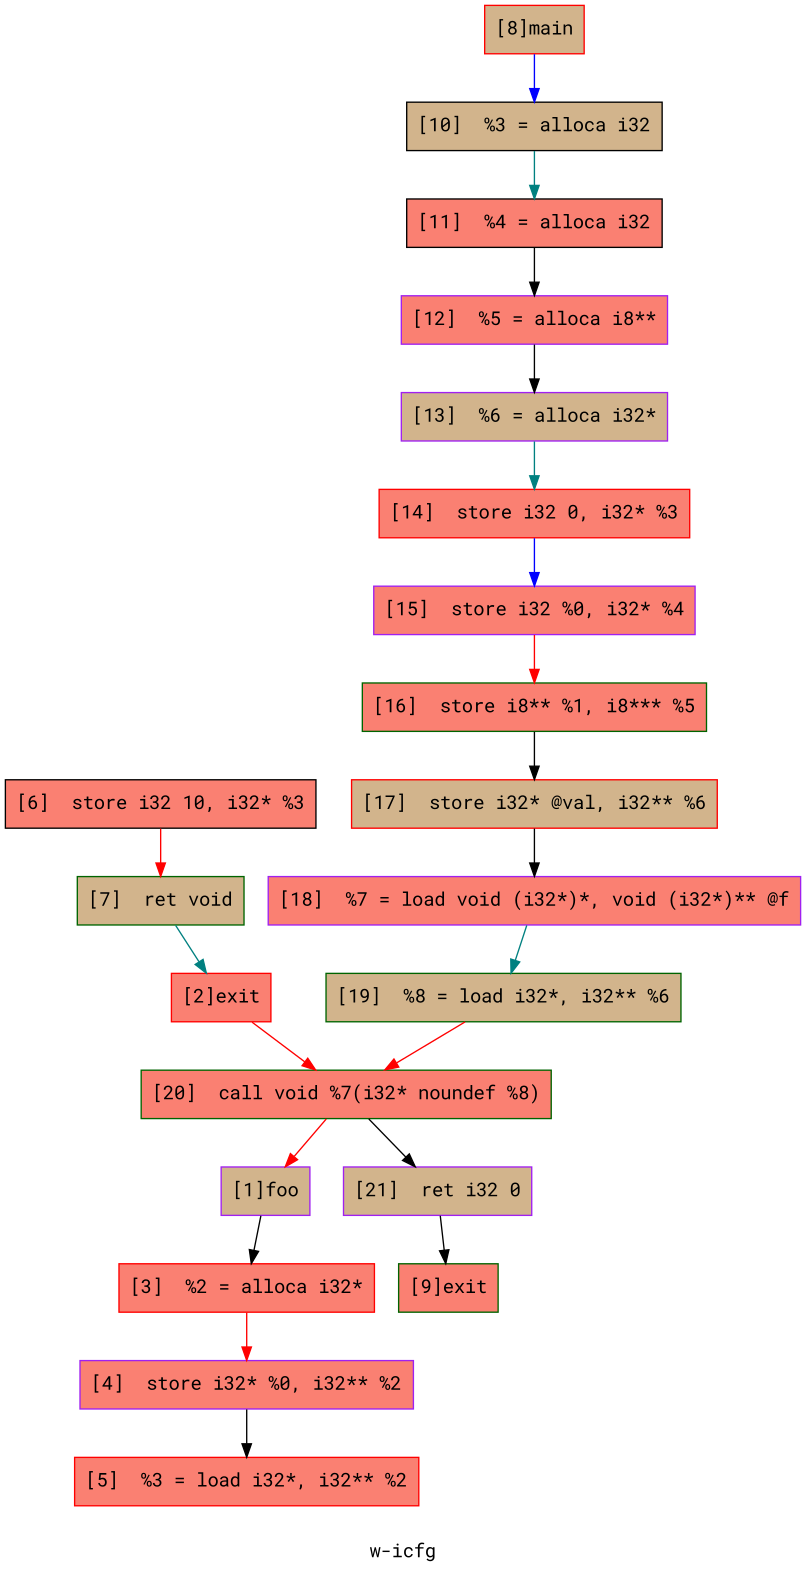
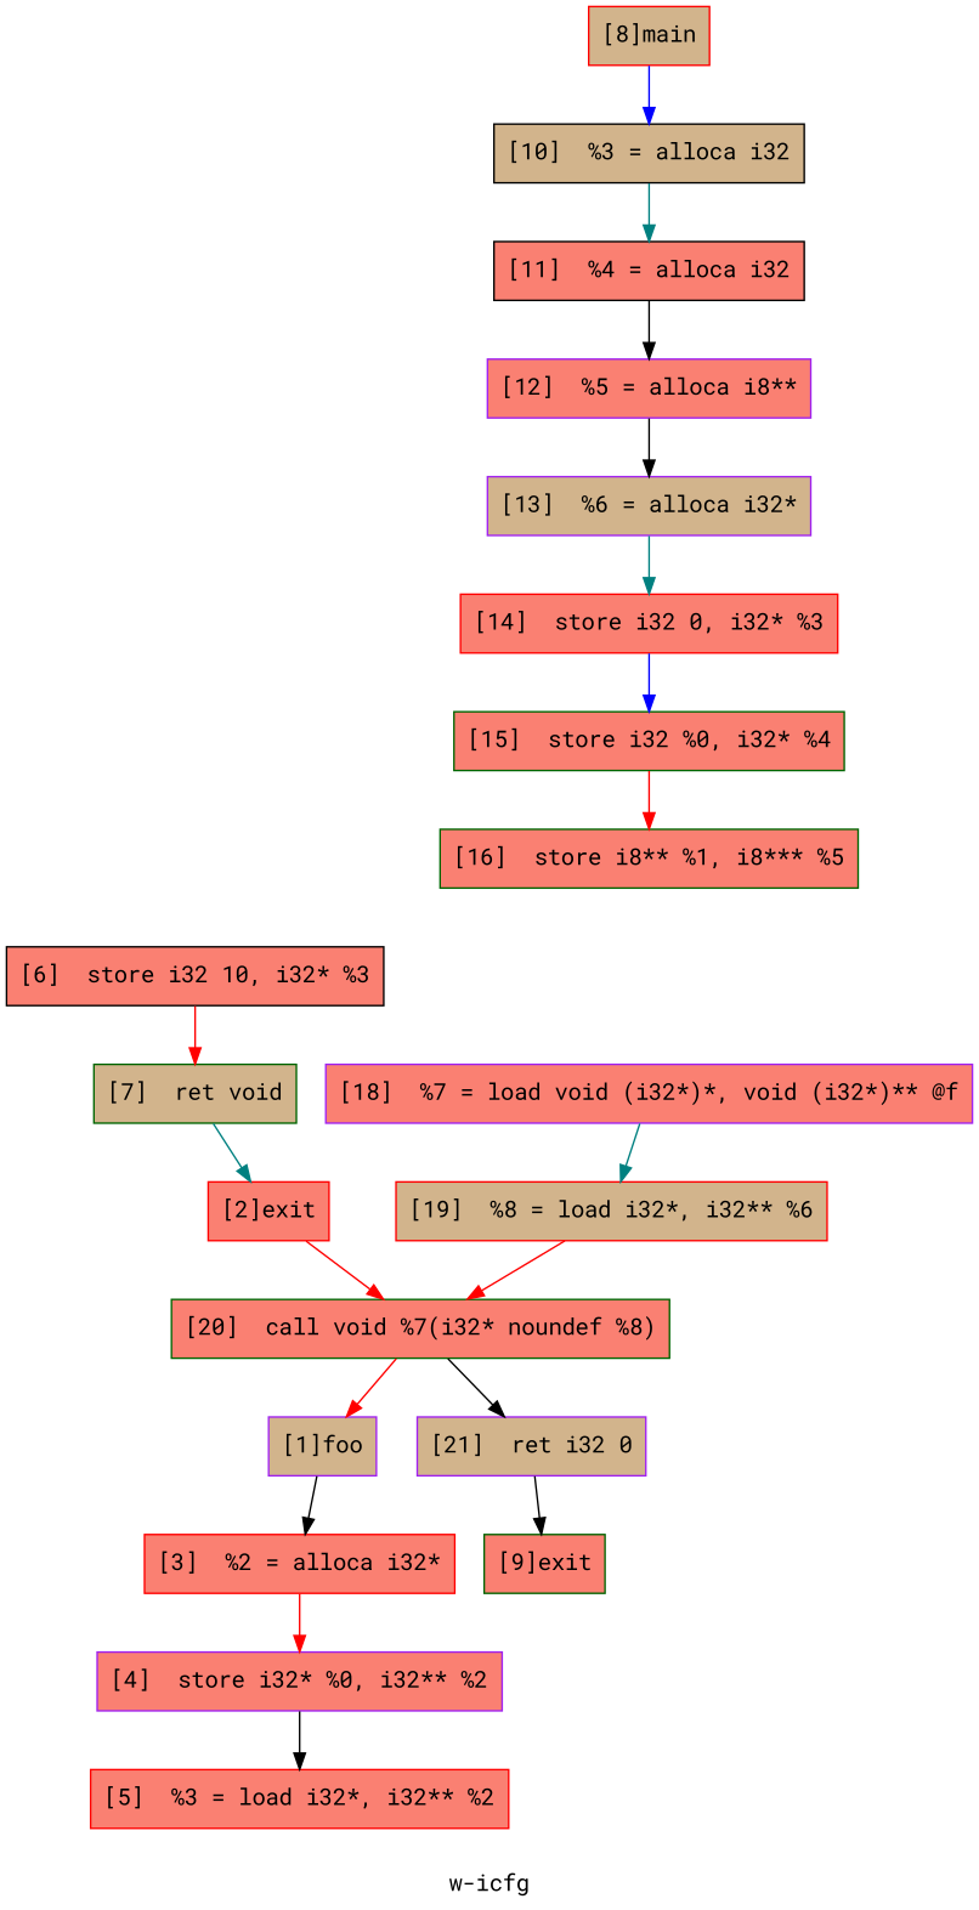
  digraph {
    fontname="Roboto Mono"
    label="w-icfg"
    node [color=purple fillcolor=salmon fontname="Roboto Mono" shape=rectangle style=filled]
    edge [color=black fontname="Roboto Mono"]
    n1 [fillcolor=tan label="[1]foo"]
    n2 [color=red label="[3]  %2 = alloca i32*"]
    n3 [label="[4]  store i32* %0, i32** %2"]
    n4 [color=red label="[2]exit"]
    n5 [color=darkgreen label="[20]  call void %7(i32* noundef %8)"]
    n6 [fillcolor=tan label="[21]  ret i32 0"]
    n7 [color=red label="[5]  %3 = load i32*, i32** %2"]
    n8 [color=black label="[6]  store i32 10, i32* %3"]
    n9 [color=darkgreen fillcolor=tan label="[7]  ret void"]
    n10 [color=red fillcolor=tan label="[8]main"]
    n11 [color=black fillcolor=tan label="[10]  %3 = alloca i32"]
    n12 [color=black label="[11]  %4 = alloca i32"]
    n13 [color=darkgreen label="[9]exit"]
    n14 [label="[12]  %5 = alloca i8**"]
    n15 [fillcolor=tan label="[13]  %6 = alloca i32*"]
    n16 [color=red label="[14]  store i32 0, i32* %3"]
-   n17 [label="[15]  store i32 %0, i32* %4"]
+   n17 [color=darkgreen label="[15]  store i32 %0, i32* %4"]
    n18 [color=darkgreen label="[16]  store i8** %1, i8*** %5"]
-   n19 [color=red fillcolor=tan label="[17]  store i32* @val, i32** %6"]
    n20 [label="[18]  %7 = load void (i32*)*, void (i32*)** @f"]
-   n21 [color=darkgreen fillcolor=tan label="[19]  %8 = load i32*, i32** %6"]
+   n21 [color=red fillcolor=tan label="[19]  %8 = load i32*, i32** %6"]
    n1 -> n2
    n2 -> n3 [color=red]
    n3 -> n7
    n4 -> n5 [color=red]
    n5 -> n1 [color=red]
    n5 -> n6
    n6 -> n13
    n8 -> n9 [color=red]
    n9 -> n4 [color=teal]
    n10 -> n11 [color=blue]
    n11 -> n12 [color=teal]
    n12 -> n14
    n14 -> n15
    n15 -> n16 [color=teal]
    n16 -> n17 [color=blue]
    n17 -> n18 [color=red]
-   n18 -> n19
-   n19 -> n20
    n20 -> n21 [color=teal]
    n21 -> n5 [color=red]
  }
